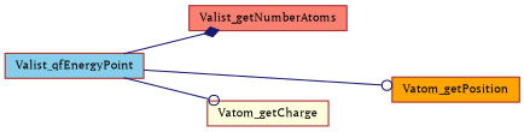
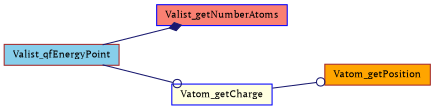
  digraph {
    fontname="PT Serif"
    rankdir=LR
    node [color=brown fontname="PT Serif" fontsize=10 shape=record style=filled]
    edge [arrowhead=odot color=midnightblue fontname="PT Serif" fontsize=10 labelfontname=FreeSans labelfontsize=10 style=solid]
    n1 [fillcolor=skyblue fontcolor=black height=0.2 label=Valist_qfEnergyPoint width=0.4]
-   n2 [fillcolor=salmon height=0.2 label=Valist_getNumberAtoms width=0.4]
+   n2 [color=blue fillcolor=salmon height=0.2 label=Valist_getNumberAtoms width=0.4]
    n3 [fillcolor=orange height=0.2 label=Vatom_getPosition width=0.4]
-   n4 [fillcolor=lightyellow height=0.2 label=Vatom_getCharge width=0.4]
+   n4 [color=blue fillcolor=lightyellow height=0.2 label=Vatom_getCharge width=0.4]
    n1 -> n2 [arrowhead=diamond]
-   n1 -> n3
+   n4 -> n3
    n1 -> n4
  }
